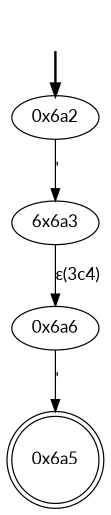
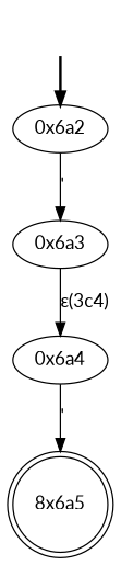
  digraph {
    fontname=Lato
    node [fontname=Lato]
    edge [fontname=Lato]
    fake [style=invisible]
    "0x6a2" [root=true]
-   "0x6a3" [label="6x6a3"]
-   "0x6a4" [label="0x6a6"]
-   "0x6a5" [shape=doublecircle]
+   "0x6a3"
+   "0x6a4"
+   "0x6a5" [shape=doublecircle label="8x6a5"]
    fake -> "0x6a2" [style=bold]
    "0x6a2" -> "0x6a3" [label="'"]
    "0x6a3" -> "0x6a4" [label="ε(3c4)"]
    "0x6a4" -> "0x6a5" [label="'"]
  }
